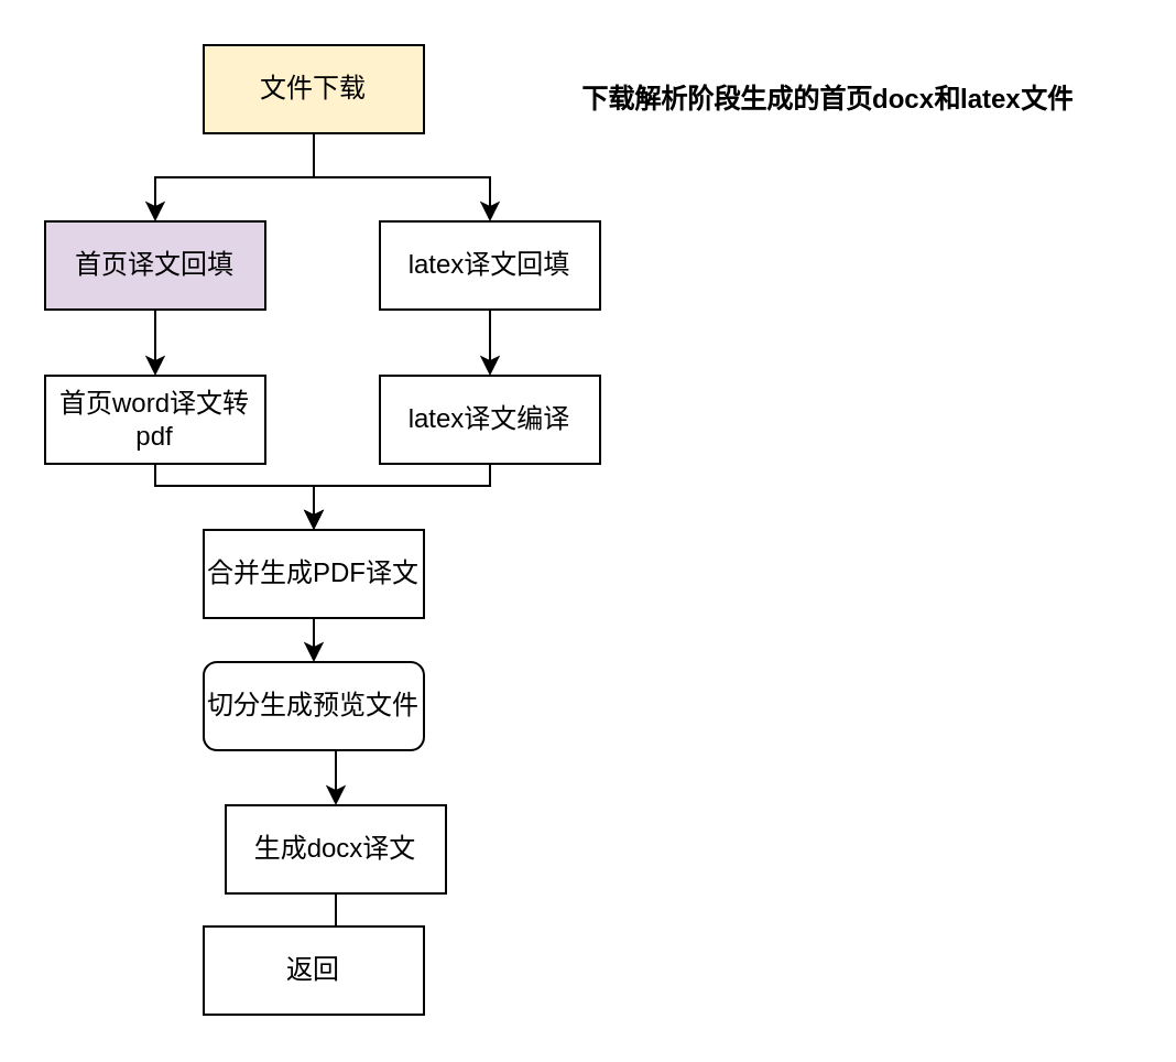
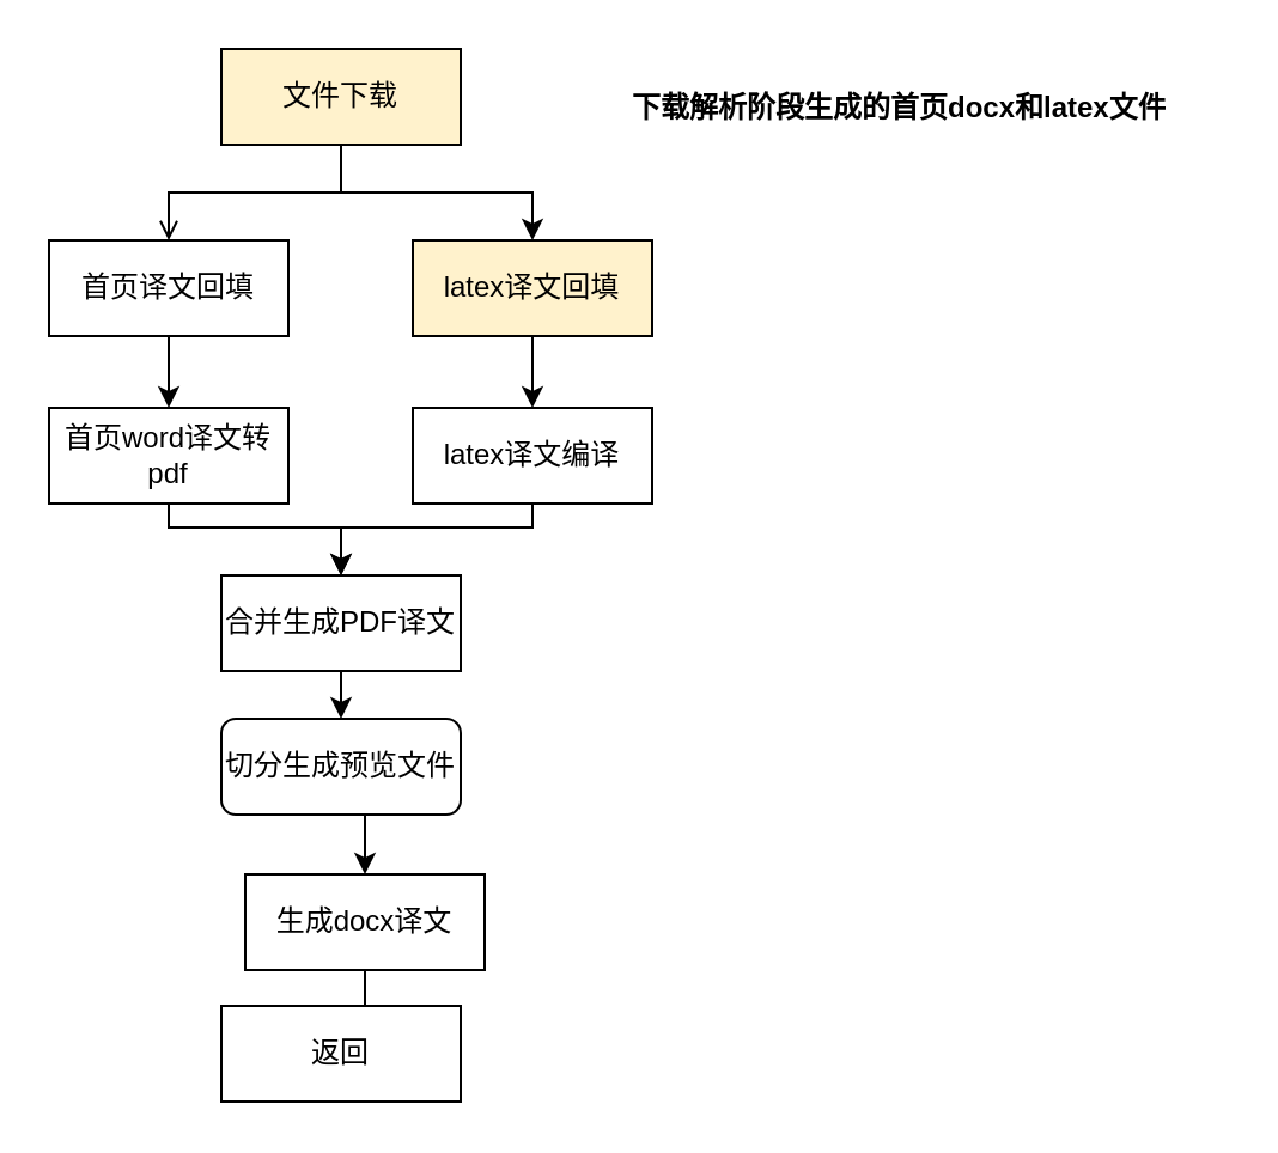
  <mxCell id="0" />
  <mxCell id="1" parent="0" />
- <mxCell id="2" style="edgeStyle=orthogonalEdgeStyle;rounded=0;orthogonalLoop=1;jettySize=auto;html=1;exitX=0.5;exitY=1;exitDx=0;exitDy=0;entryX=0.5;entryY=0;entryDx=0;entryDy=0;" edge="1" parent="1" source="4" target="7"><mxGeometry relative="1" as="geometry" /></mxCell>
+ <mxCell id="2" style="edgeStyle=orthogonalEdgeStyle;rounded=0;orthogonalLoop=1;jettySize=auto;html=1;exitX=0.5;exitY=1;exitDx=0;exitDy=0;entryX=0.5;entryY=0;entryDx=0;entryDy=0;endArrow=open;" edge="1" parent="1" source="4" target="7"><mxGeometry relative="1" as="geometry" /></mxCell>
  <mxCell id="3" style="edgeStyle=orthogonalEdgeStyle;rounded=0;orthogonalLoop=1;jettySize=auto;html=1;exitX=0.5;exitY=1;exitDx=0;exitDy=0;entryX=0.5;entryY=0;entryDx=0;entryDy=0;" edge="1" parent="1" source="4" target="9"><mxGeometry relative="1" as="geometry" /></mxCell>
  <mxCell id="4" value="文件下载" style="rounded=0;whiteSpace=wrap;html=1;fillColor=#fff2cc;" vertex="1" parent="1"><mxGeometry x="92" y="20" width="100" height="40" as="geometry" /></mxCell>
  <mxCell id="5" value="&lt;h1 style=&quot;margin-top: 0px;&quot;&gt;&lt;font style=&quot;font-size: 12px;&quot;&gt;下载解析阶段生成的首页docx和latex文件&lt;/font&gt;&lt;/h1&gt;" style="text;html=1;whiteSpace=wrap;overflow=hidden;rounded=0;" vertex="1" parent="1"><mxGeometry x="262" y="20" width="250" height="80" as="geometry" /></mxCell>
  <mxCell id="6" style="edgeStyle=orthogonalEdgeStyle;rounded=0;orthogonalLoop=1;jettySize=auto;html=1;entryX=0.5;entryY=0;entryDx=0;entryDy=0;" edge="1" parent="1" source="7" target="11"><mxGeometry relative="1" as="geometry" /></mxCell>
- <mxCell id="7" value="首页译文回填" style="rounded=0;whiteSpace=wrap;html=1;fillColor=#e1d5e7;" vertex="1" parent="1"><mxGeometry x="20" y="100" width="100" height="40" as="geometry" /></mxCell>
+ <mxCell id="7" value="首页译文回填" style="rounded=0;whiteSpace=wrap;html=1;" vertex="1" parent="1"><mxGeometry x="20" y="100" width="100" height="40" as="geometry" /></mxCell>
  <mxCell id="8" style="edgeStyle=orthogonalEdgeStyle;rounded=0;orthogonalLoop=1;jettySize=auto;html=1;exitX=0.5;exitY=1;exitDx=0;exitDy=0;entryX=0.5;entryY=0;entryDx=0;entryDy=0;" edge="1" parent="1" source="9" target="13"><mxGeometry relative="1" as="geometry" /></mxCell>
- <mxCell id="9" value="latex译文回填" style="rounded=0;whiteSpace=wrap;html=1;" vertex="1" parent="1"><mxGeometry x="172" y="100" width="100" height="40" as="geometry" /></mxCell>
+ <mxCell id="9" value="latex译文回填" style="rounded=0;whiteSpace=wrap;html=1;fillColor=#fff2cc;" vertex="1" parent="1"><mxGeometry x="172" y="100" width="100" height="40" as="geometry" /></mxCell>
  <mxCell id="10" style="edgeStyle=orthogonalEdgeStyle;rounded=0;orthogonalLoop=1;jettySize=auto;html=1;exitX=0.5;exitY=1;exitDx=0;exitDy=0;" edge="1" parent="1" source="11" target="15"><mxGeometry relative="1" as="geometry"><Array as="points"><mxPoint x="70" y="220" /><mxPoint x="142" y="220" /></Array></mxGeometry></mxCell>
  <mxCell id="11" value="首页word译文转pdf" style="rounded=0;whiteSpace=wrap;html=1;" vertex="1" parent="1"><mxGeometry x="20" y="170" width="100" height="40" as="geometry" /></mxCell>
  <mxCell id="12" style="edgeStyle=orthogonalEdgeStyle;rounded=0;orthogonalLoop=1;jettySize=auto;html=1;exitX=0.5;exitY=1;exitDx=0;exitDy=0;entryX=0.5;entryY=0;entryDx=0;entryDy=0;" edge="1" parent="1" source="13" target="15"><mxGeometry relative="1" as="geometry"><Array as="points"><mxPoint x="222" y="220" /><mxPoint x="142" y="220" /></Array></mxGeometry></mxCell>
  <mxCell id="13" value="latex译文编译" style="rounded=0;whiteSpace=wrap;html=1;" vertex="1" parent="1"><mxGeometry x="172" y="170" width="100" height="40" as="geometry" /></mxCell>
  <mxCell id="14" style="edgeStyle=orthogonalEdgeStyle;rounded=0;orthogonalLoop=1;jettySize=auto;html=1;exitX=0.5;exitY=1;exitDx=0;exitDy=0;entryX=0.5;entryY=0;entryDx=0;entryDy=0;" edge="1" parent="1" source="15" target="17"><mxGeometry relative="1" as="geometry" /></mxCell>
  <mxCell id="15" value="合并生成PDF译文" style="rounded=0;whiteSpace=wrap;html=1;" vertex="1" parent="1"><mxGeometry x="92" y="240" width="100" height="40" as="geometry" /></mxCell>
  <mxCell id="16" style="edgeStyle=orthogonalEdgeStyle;rounded=0;orthogonalLoop=1;jettySize=auto;html=1;exitX=0.5;exitY=1;exitDx=0;exitDy=0;entryX=0.5;entryY=0;entryDx=0;entryDy=0;" edge="1" parent="1" source="17" target="19"><mxGeometry relative="1" as="geometry" /></mxCell>
  <mxCell id="17" value="切分生成预览文件" style="whiteSpace=wrap;html=1;rounded=1;" vertex="1" parent="1"><mxGeometry x="92" y="300" width="100" height="40" as="geometry" /></mxCell>
  <mxCell id="18" style="edgeStyle=orthogonalEdgeStyle;rounded=0;orthogonalLoop=1;jettySize=auto;html=1;exitX=0.5;exitY=1;exitDx=0;exitDy=0;" edge="1" parent="1" source="19" target="20"><mxGeometry relative="1" as="geometry" /></mxCell>
  <mxCell id="19" value="生成docx译文" style="rounded=0;whiteSpace=wrap;html=1;" vertex="1" parent="1"><mxGeometry x="102" y="365" width="100" height="40" as="geometry" /></mxCell>
  <mxCell id="20" value="返回" style="rounded=0;whiteSpace=wrap;html=1;" vertex="1" parent="1"><mxGeometry x="92" y="420" width="100" height="40" as="geometry" /></mxCell>
